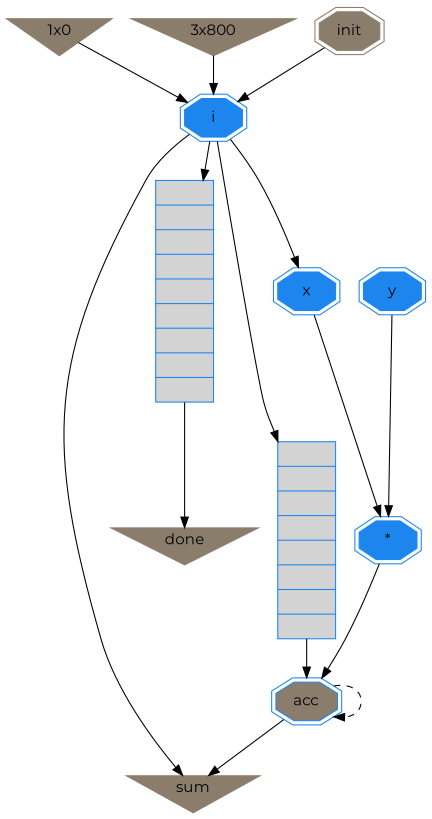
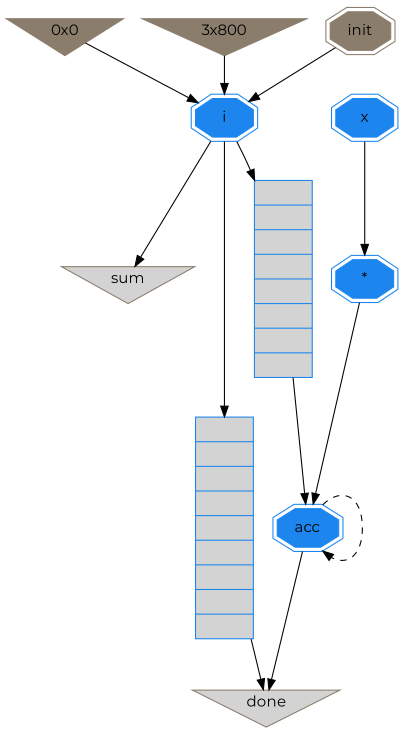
  digraph {
    fontname=Montserrat
    node [color=dodgerblue2 fontname=Montserrat shape=doubleoctagon style=filled]
    edge [fontname=Montserrat]
-   n1 [color=bisque4 label="1x0" shape=invtriangle]
+   n1 [color=bisque4 label="0x0" shape=invtriangle]
    n2 [label=i]
    n3 [fillcolor=lightgray label="{|||||||}" shape=record]
-   n4 [color=bisque4 label=sum shape=invtriangle]
+   n4 [color=bisque4 label=sum shape=invtriangle fillcolor=lightgray]
    n5 [fillcolor=lightgray label="{||||||||}" shape=record]
    n6 [label=x]
    n7 [label="*"]
-   n8 [label=acc fillcolor=bisque4]
+   n8 [label=acc]
    n9 [color=bisque4 label="3x800" shape=invtriangle]
-   n10 [color=bisque4 label=done shape=invtriangle]
-   n11 [label=y]
+   n10 [color=bisque4 label=done shape=invtriangle fillcolor=lightgray]
    n12 [color=bisque4 label=init]
    n1 -> n2
    n2 -> n3 [headport=input]
    n2 -> n4
    n2 -> n5 [headport=input]
-   n2 -> n6
    n3 -> n8
    n5 -> n10
    n6 -> n7
    n7 -> n8
-   n8 -> n4
+   n8 -> n10
    n8 -> n8 [style=dashed]
    n9 -> n2
-   n11 -> n7
    n12 -> n2
  }
